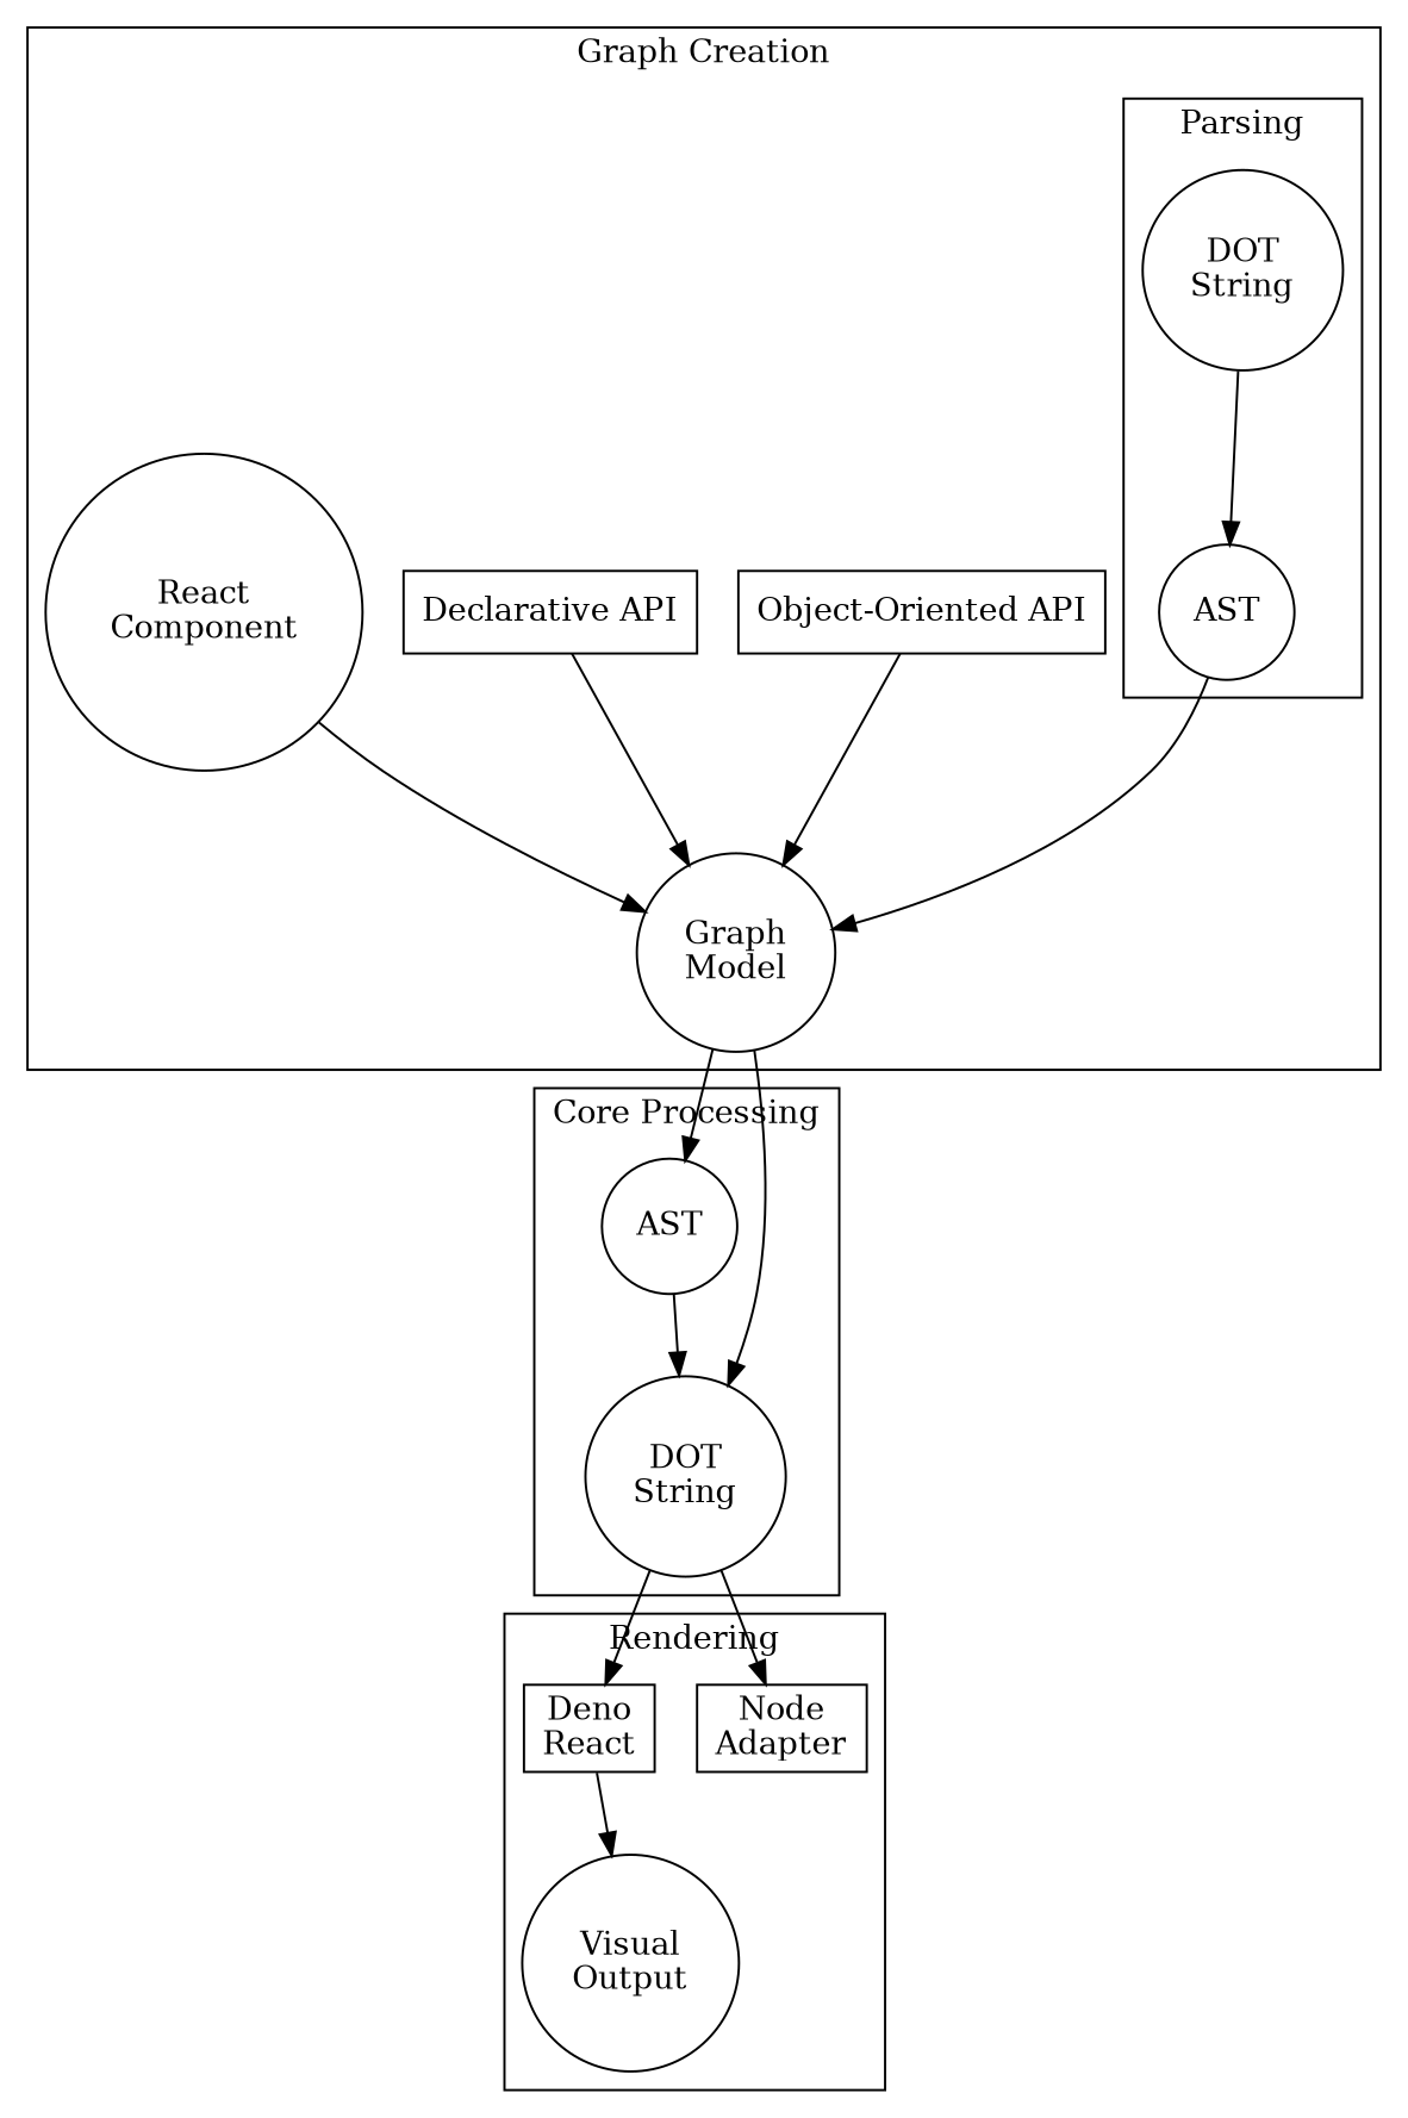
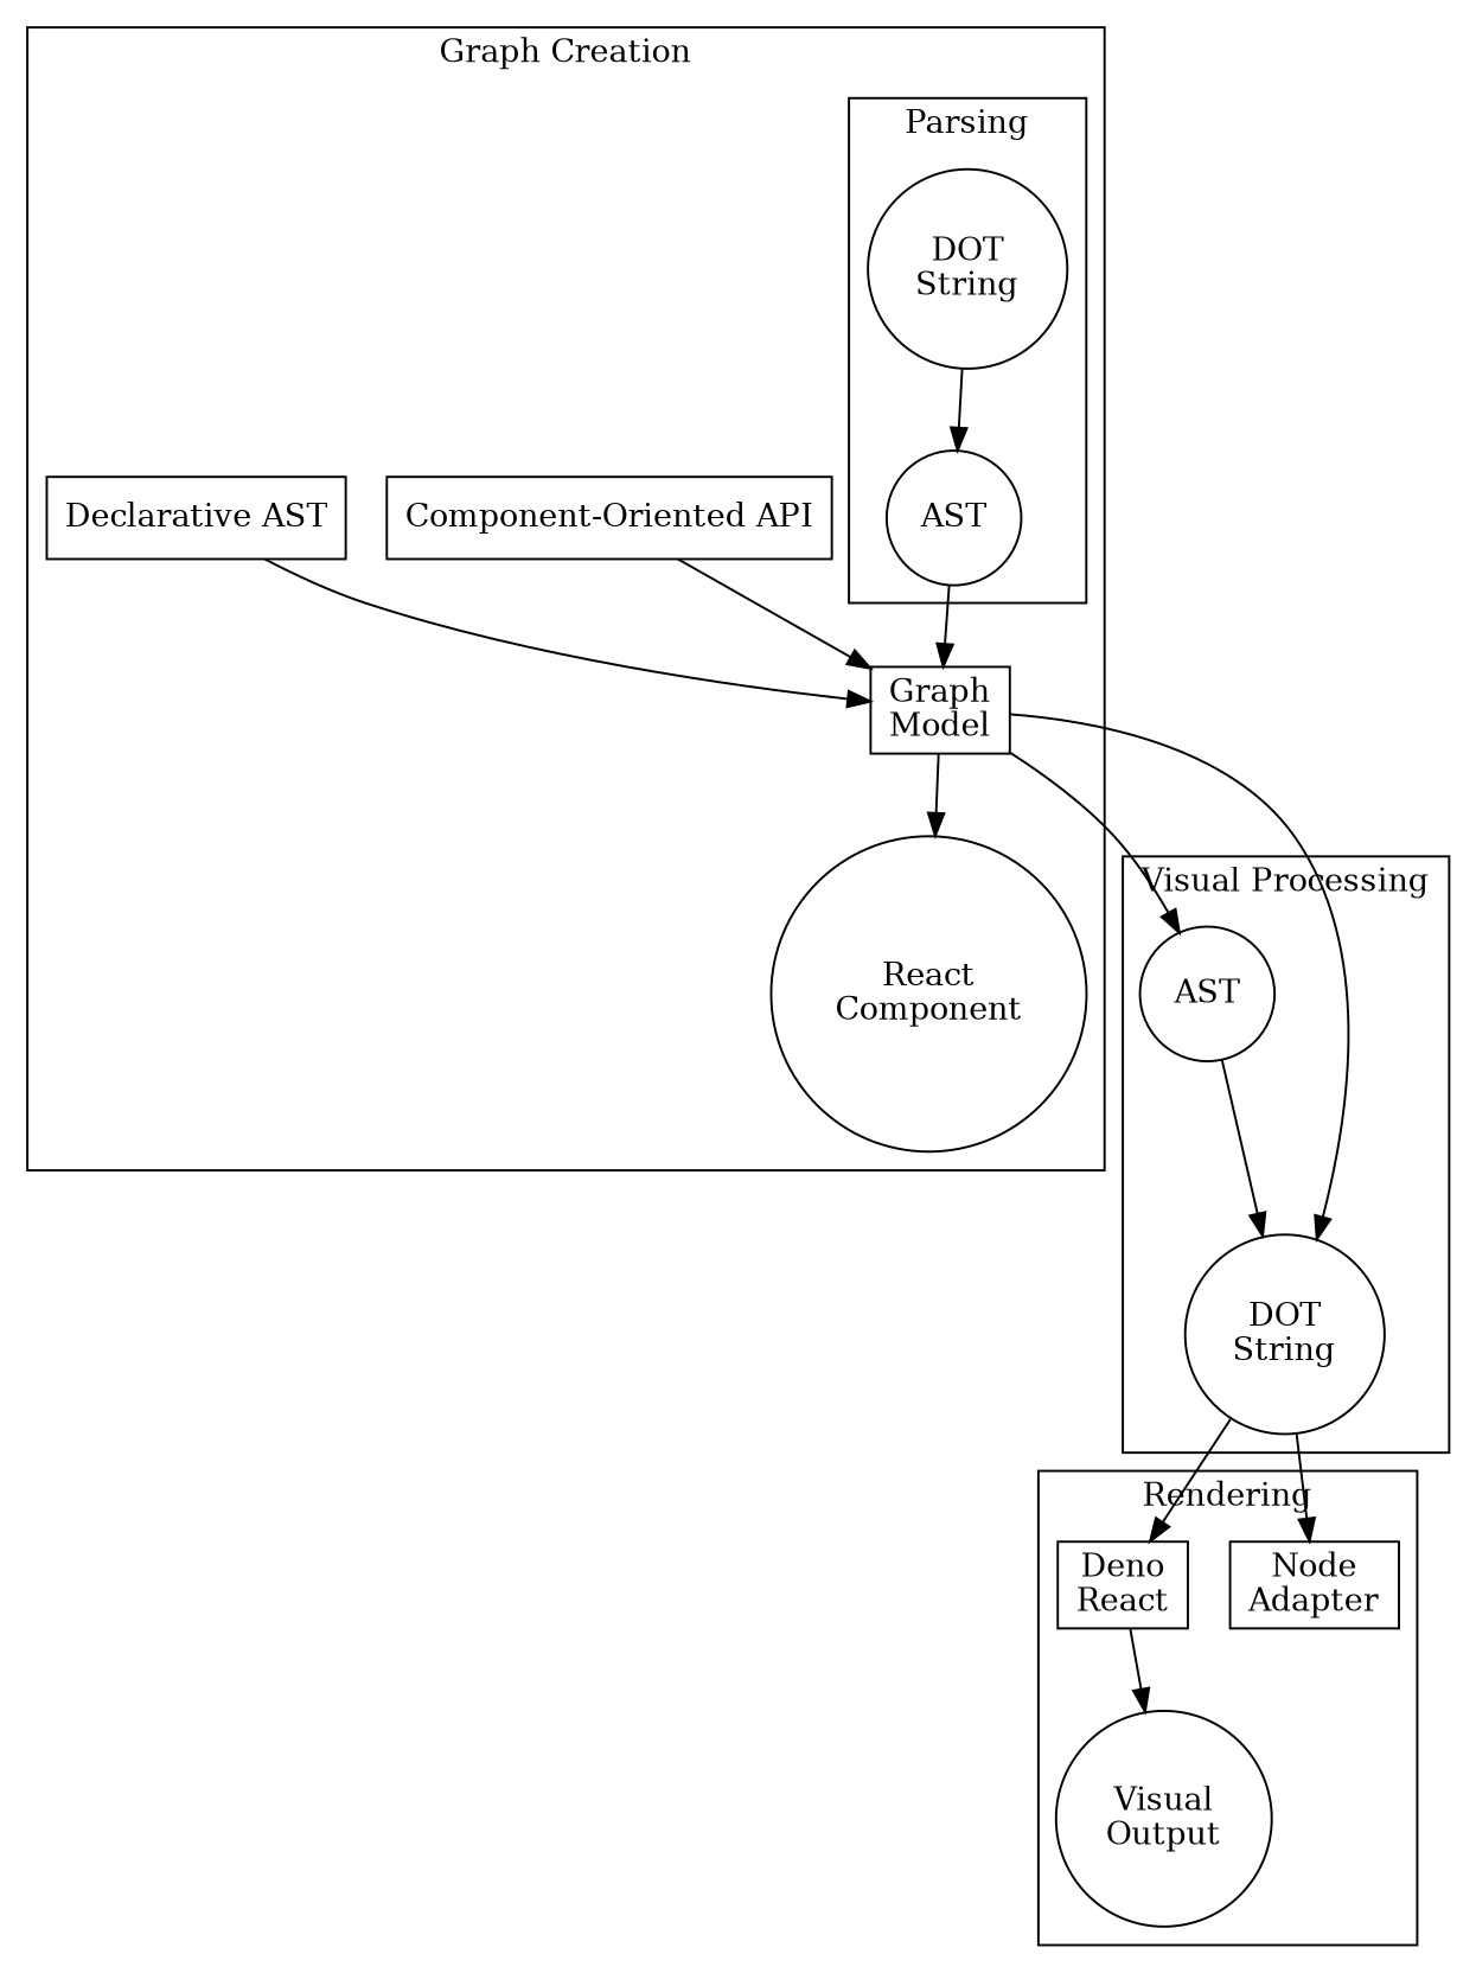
  digraph {
    rankdir=TB
    node [shape=circle]
    n1 [label="DOT\nString"]
    n2 [label=AST]
-   n3 [label="Object-Oriented API" shape=box]
-   n4 [label="Graph\nModel"]
-   n5 [label="Declarative API" shape=box]
+   n3 [label="Component-Oriented API" shape=box]
+   n4 [label="Graph\nModel" shape=box]
+   n5 [label="Declarative AST" shape=box]
    n6 [label="React\nComponent"]
    n7 [label=AST]
    n8 [label="DOT\nString"]
    n9 [label="Node\nAdapter" shape=box]
    n10 [label="Visual\nOutput"]
    n11 [label="Deno\nReact" shape=box]
    subgraph cluster_1 {
      label="Graph Creation"
      n3
      n4
      n5
      n6
      subgraph cluster_2 {
        label=Parsing
        n1
        n2
      }
    }
    subgraph cluster_3 {
-     label="Core Processing"
+     label="Visual Processing"
      n7
      n8
    }
    subgraph cluster_4 {
      label=Rendering
      n9
      n10
      n11
    }
    n1 -> n2
    n2 -> n4
    n3 -> n4
    n4 -> n7
    n4 -> n8
    n5 -> n4
-   n6 -> n4
+   n4 -> n6
    n7 -> n8
    n8 -> n9
    n8 -> n11
    n11 -> n10
  }
